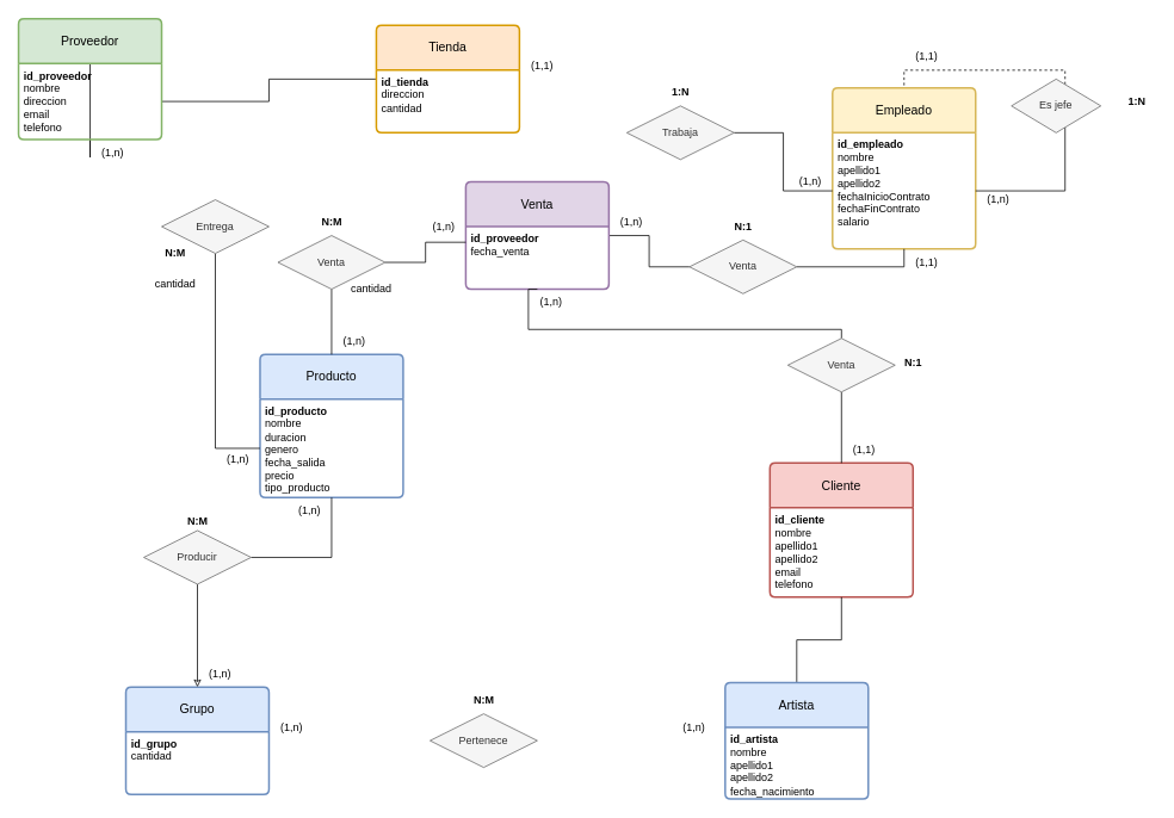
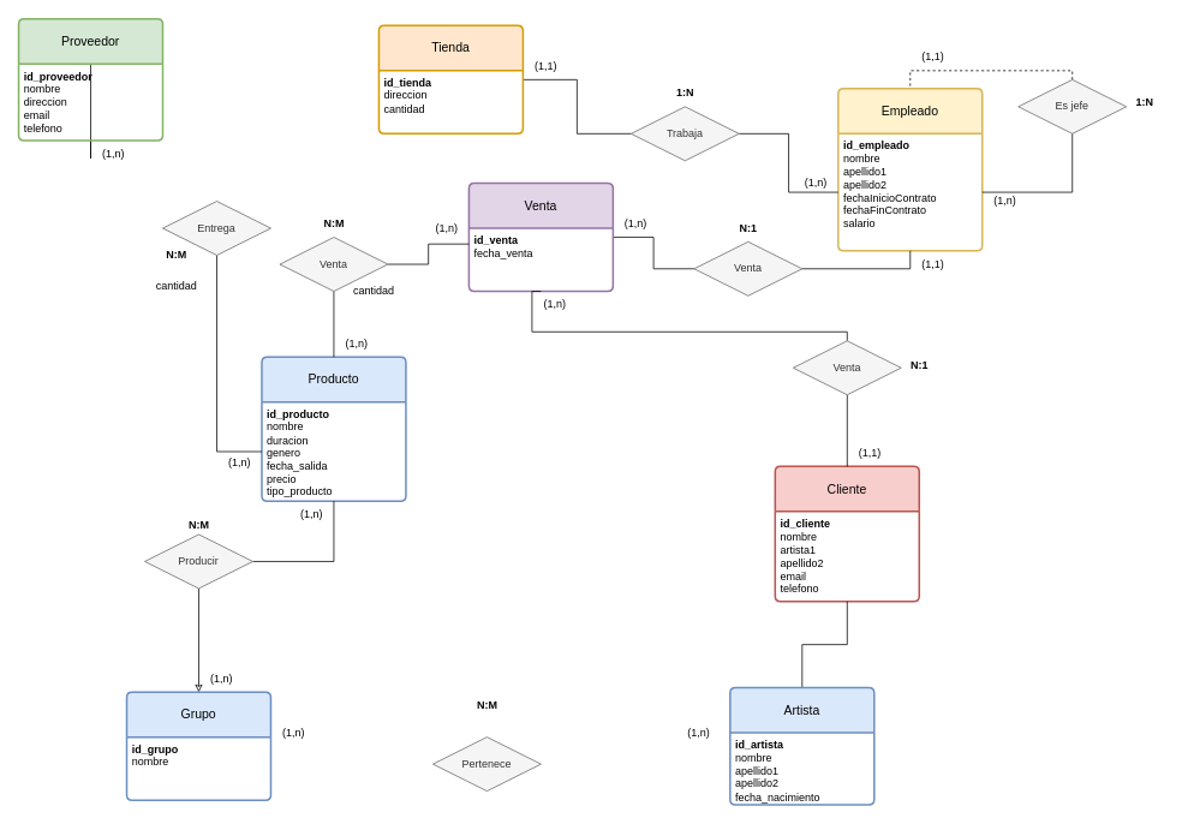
  <mxCell id="0" />
  <mxCell id="1" parent="0" />
  <mxCell id="2" value="Empleado" style="swimlane;childLayout=stackLayout;horizontal=1;startSize=50;horizontalStack=0;rounded=1;fontSize=14;fontStyle=0;strokeWidth=2;resizeParent=0;resizeLast=1;shadow=0;dashed=0;align=center;arcSize=4;whiteSpace=wrap;html=1;fillColor=#fff2cc;strokeColor=#d6b656;" vertex="1" parent="1"><mxGeometry x="930" y="98" width="160" height="180" as="geometry" /></mxCell>
  <mxCell id="3" value="&lt;b&gt;id_empleado&lt;br&gt;&lt;/b&gt;nombre&lt;br&gt;apellido1&lt;br&gt;apellido2&lt;br&gt;fechaInicioContrato&lt;br&gt;fechaFinContrato&lt;br&gt;salario" style="align=left;strokeColor=none;fillColor=none;spacingLeft=4;fontSize=12;verticalAlign=top;resizable=0;rotatable=0;part=1;html=1;" vertex="1" parent="2"><mxGeometry y="50" width="160" height="130" as="geometry" /></mxCell>
- <mxCell id="4" style="edgeStyle=orthogonalEdgeStyle;rounded=0;orthogonalLoop=1;jettySize=auto;html=1;endArrow=none;endFill=0;" edge="1" parent="1" source="5" target="11"><mxGeometry relative="1" as="geometry" /></mxCell>
+ <mxCell id="4" style="edgeStyle=orthogonalEdgeStyle;rounded=0;orthogonalLoop=1;jettySize=auto;html=1;entryX=0;entryY=0.5;entryDx=0;entryDy=0;endArrow=none;endFill=0;" edge="1" parent="1" source="5" target="38"><mxGeometry relative="1" as="geometry" /></mxCell>
  <mxCell id="5" value="Tienda" style="swimlane;childLayout=stackLayout;horizontal=1;startSize=50;horizontalStack=0;rounded=1;fontSize=14;fontStyle=0;strokeWidth=2;resizeParent=0;resizeLast=1;shadow=0;dashed=0;align=center;arcSize=4;whiteSpace=wrap;html=1;fillColor=#ffe6cc;strokeColor=#d79b00;" vertex="1" parent="1"><mxGeometry x="420" y="28" width="160" height="120" as="geometry" /></mxCell>
  <mxCell id="6" value="&lt;b&gt;id_tienda&lt;br&gt;&lt;/b&gt;direccion&lt;br&gt;cantidad&lt;div&gt;&lt;br/&gt;&lt;/div&gt;" style="align=left;strokeColor=none;fillColor=none;spacingLeft=4;fontSize=12;verticalAlign=top;resizable=0;rotatable=0;part=1;html=1;" vertex="1" parent="5"><mxGeometry y="50" width="160" height="70" as="geometry" /></mxCell>
  <mxCell id="7" value="Cliente" style="swimlane;childLayout=stackLayout;horizontal=1;startSize=50;horizontalStack=0;rounded=1;fontSize=14;fontStyle=0;strokeWidth=2;resizeParent=0;resizeLast=1;shadow=0;dashed=0;align=center;arcSize=4;whiteSpace=wrap;html=1;fillColor=#f8cecc;strokeColor=#b85450;" vertex="1" parent="1"><mxGeometry x="860" y="517.5" width="160" height="150" as="geometry" /></mxCell>
- <mxCell id="8" value="&lt;b style=&quot;border-color: var(--border-color);&quot;&gt;id_cliente&lt;br style=&quot;border-color: var(--border-color);&quot;&gt;&lt;/b&gt;nombre&lt;br style=&quot;border-color: var(--border-color);&quot;&gt;apellido1&lt;br style=&quot;border-color: var(--border-color);&quot;&gt;apellido2&lt;br&gt;email&lt;br&gt;telefono" style="align=left;strokeColor=none;fillColor=none;spacingLeft=4;fontSize=12;verticalAlign=top;resizable=0;rotatable=0;part=1;html=1;" vertex="1" parent="7"><mxGeometry y="50" width="160" height="100" as="geometry" /></mxCell>
+ <mxCell id="8" value="&lt;b style=&quot;border-color: var(--border-color);&quot;&gt;id_cliente&lt;br style=&quot;border-color: var(--border-color);&quot;&gt;&lt;/b&gt;nombre&lt;br style=&quot;border-color: var(--border-color);&quot;&gt;artista1&lt;br style=&quot;border-color: var(--border-color);&quot;&gt;apellido2&lt;br&gt;email&lt;br&gt;telefono" style="align=left;strokeColor=none;fillColor=none;spacingLeft=4;fontSize=12;verticalAlign=top;resizable=0;rotatable=0;part=1;html=1;" vertex="1" parent="7"><mxGeometry y="50" width="160" height="100" as="geometry" /></mxCell>
  <mxCell id="9" style="edgeStyle=orthogonalEdgeStyle;rounded=0;orthogonalLoop=1;jettySize=auto;html=1;endArrow=none;endFill=0;" edge="1" parent="1" source="10" target="11"><mxGeometry relative="1" as="geometry" /></mxCell>
  <mxCell id="10" value="Proveedor" style="swimlane;childLayout=stackLayout;horizontal=1;startSize=50;horizontalStack=0;rounded=1;fontSize=14;fontStyle=0;strokeWidth=2;resizeParent=0;resizeLast=1;shadow=0;dashed=0;align=center;arcSize=4;whiteSpace=wrap;html=1;fillColor=#d5e8d4;strokeColor=#82b366;" vertex="1" parent="1"><mxGeometry x="20" y="20.5" width="160" height="135" as="geometry" /></mxCell>
  <mxCell id="11" value="&lt;b&gt;id_proveedor&lt;br&gt;&lt;/b&gt;nombre&lt;br&gt;direccion&lt;br&gt;email&lt;br&gt;telefono" style="align=left;strokeColor=none;fillColor=none;spacingLeft=4;fontSize=12;verticalAlign=top;resizable=0;rotatable=0;part=1;html=1;" vertex="1" parent="10"><mxGeometry y="50" width="160" height="85" as="geometry" /></mxCell>
  <mxCell id="12" value="Producto" style="swimlane;childLayout=stackLayout;horizontal=1;startSize=50;horizontalStack=0;rounded=1;fontSize=14;fontStyle=0;strokeWidth=2;resizeParent=0;resizeLast=1;shadow=0;dashed=0;align=center;arcSize=4;whiteSpace=wrap;html=1;fillColor=#dae8fc;strokeColor=#6c8ebf;" vertex="1" parent="1"><mxGeometry x="290" y="396" width="160" height="160" as="geometry" /></mxCell>
  <mxCell id="13" value="&lt;b&gt;id_producto&lt;/b&gt;&lt;br&gt;nombre&lt;br&gt;duracion&lt;br&gt;genero&lt;br&gt;fecha_salida&lt;br&gt;precio&lt;br&gt;tipo_producto" style="align=left;strokeColor=none;fillColor=none;spacingLeft=4;fontSize=12;verticalAlign=top;resizable=0;rotatable=0;part=1;html=1;" vertex="1" parent="12"><mxGeometry y="50" width="160" height="110" as="geometry" /></mxCell>
  <mxCell id="14" style="edgeStyle=orthogonalEdgeStyle;rounded=0;orthogonalLoop=1;jettySize=auto;html=1;strokeColor=default;endArrow=none;endFill=0;" edge="1" parent="1" source="15" target="8"><mxGeometry relative="1" as="geometry" /></mxCell>
  <mxCell id="15" value="Artista" style="swimlane;childLayout=stackLayout;horizontal=1;startSize=50;horizontalStack=0;rounded=1;fontSize=14;fontStyle=0;strokeWidth=2;resizeParent=0;resizeLast=1;shadow=0;dashed=0;align=center;arcSize=4;whiteSpace=wrap;html=1;fillColor=#dae8fc;strokeColor=#6c8ebf;" vertex="1" parent="1"><mxGeometry x="810" y="763" width="160" height="130" as="geometry" /></mxCell>
  <mxCell id="16" value="&lt;b&gt;id_artista&lt;/b&gt;&lt;br&gt;nombre&lt;br&gt;apellido1&lt;br&gt;apellido2&lt;br&gt;fecha_nacimiento" style="align=left;strokeColor=none;fillColor=none;spacingLeft=4;fontSize=12;verticalAlign=top;resizable=0;rotatable=0;part=1;html=1;" vertex="1" parent="15"><mxGeometry y="50" width="160" height="80" as="geometry" /></mxCell>
  <mxCell id="17" value="Grupo" style="swimlane;childLayout=stackLayout;horizontal=1;startSize=50;horizontalStack=0;rounded=1;fontSize=14;fontStyle=0;strokeWidth=2;resizeParent=0;resizeLast=1;shadow=0;dashed=0;align=center;arcSize=4;whiteSpace=wrap;html=1;fillColor=#dae8fc;strokeColor=#6c8ebf;" vertex="1" parent="1"><mxGeometry x="140" y="768" width="160" height="120" as="geometry" /></mxCell>
- <mxCell id="18" value="&lt;b&gt;id_grupo&lt;br&gt;&lt;/b&gt;cantidad" style="align=left;strokeColor=none;fillColor=none;spacingLeft=4;fontSize=12;verticalAlign=top;resizable=0;rotatable=0;part=1;html=1;" vertex="1" parent="17"><mxGeometry y="50" width="160" height="70" as="geometry" /></mxCell>
- <mxCell id="19" value="Pertenece" style="shape=rhombus;perimeter=rhombusPerimeter;whiteSpace=wrap;html=1;align=center;fillColor=#f5f5f5;fontColor=#333333;strokeColor=#666666;" vertex="1" parent="1"><mxGeometry x="480" y="798" width="120" height="60" as="geometry" /></mxCell>
+ <mxCell id="18" value="&lt;b&gt;id_grupo&lt;br&gt;&lt;/b&gt;nombre" style="align=left;strokeColor=none;fillColor=none;spacingLeft=4;fontSize=12;verticalAlign=top;resizable=0;rotatable=0;part=1;html=1;" vertex="1" parent="17"><mxGeometry y="50" width="160" height="70" as="geometry" /></mxCell>
+ <mxCell id="19" value="Pertenece" style="shape=rhombus;perimeter=rhombusPerimeter;whiteSpace=wrap;html=1;align=center;fillColor=#f5f5f5;fontColor=#333333;strokeColor=#666666;" vertex="1" parent="1"><mxGeometry x="480" y="818" width="120" height="60" as="geometry" /></mxCell>
  <mxCell id="20" value="(1,n)" style="text;html=1;align=center;verticalAlign=middle;resizable=0;points=[];autosize=1;strokeColor=none;fillColor=none;" vertex="1" parent="1"><mxGeometry x="750" y="798" width="50" height="30" as="geometry" /></mxCell>
  <mxCell id="21" value="(1,n)" style="text;html=1;align=center;verticalAlign=middle;resizable=0;points=[];autosize=1;strokeColor=none;fillColor=none;" vertex="1" parent="1"><mxGeometry x="300" y="798" width="50" height="30" as="geometry" /></mxCell>
  <mxCell id="22" value="&lt;b&gt;N:M&lt;/b&gt;" style="text;html=1;align=center;verticalAlign=middle;resizable=0;points=[];autosize=1;strokeColor=none;fillColor=none;" vertex="1" parent="1"><mxGeometry x="515" y="768" width="50" height="30" as="geometry" /></mxCell>
  <mxCell id="23" style="edgeStyle=orthogonalEdgeStyle;rounded=0;orthogonalLoop=1;jettySize=auto;html=1;endArrow=none;endFill=0;" edge="1" parent="1" source="25" target="13"><mxGeometry relative="1" as="geometry" /></mxCell>
  <mxCell id="24" style="edgeStyle=orthogonalEdgeStyle;rounded=0;orthogonalLoop=1;jettySize=auto;html=1;entryX=0.5;entryY=0;entryDx=0;entryDy=0;endArrow=classic;endFill=0;" edge="1" parent="1" source="25" target="17"><mxGeometry relative="1" as="geometry" /></mxCell>
  <mxCell id="25" value="Producir" style="shape=rhombus;perimeter=rhombusPerimeter;whiteSpace=wrap;html=1;align=center;fillColor=#f5f5f5;fontColor=#333333;strokeColor=#666666;" vertex="1" parent="1"><mxGeometry x="160" y="593" width="120" height="60" as="geometry" /></mxCell>
  <mxCell id="26" value="(1,n)" style="text;html=1;align=center;verticalAlign=middle;resizable=0;points=[];autosize=1;strokeColor=none;fillColor=none;" vertex="1" parent="1"><mxGeometry x="320" y="556" width="50" height="30" as="geometry" /></mxCell>
  <mxCell id="27" value="(1,n)" style="text;html=1;align=center;verticalAlign=middle;resizable=0;points=[];autosize=1;strokeColor=none;fillColor=none;" vertex="1" parent="1"><mxGeometry x="220" y="738" width="50" height="30" as="geometry" /></mxCell>
  <mxCell id="28" value="&lt;b&gt;N:M&lt;/b&gt;" style="text;html=1;align=center;verticalAlign=middle;resizable=0;points=[];autosize=1;strokeColor=none;fillColor=none;" vertex="1" parent="1"><mxGeometry x="195" y="568" width="50" height="30" as="geometry" /></mxCell>
  <mxCell id="29" style="edgeStyle=orthogonalEdgeStyle;rounded=0;orthogonalLoop=1;jettySize=auto;html=1;entryX=0;entryY=0.5;entryDx=0;entryDy=0;endArrow=none;endFill=0;" edge="1" parent="1" source="30" target="13"><mxGeometry relative="1" as="geometry" /></mxCell>
  <mxCell id="30" value="Entrega" style="shape=rhombus;perimeter=rhombusPerimeter;whiteSpace=wrap;html=1;align=center;fillColor=#f5f5f5;fontColor=#333333;strokeColor=#666666;" vertex="1" parent="1"><mxGeometry x="180" y="223" width="120" height="60" as="geometry" /></mxCell>
  <mxCell id="31" value="(1,n)" style="text;html=1;align=center;verticalAlign=middle;resizable=0;points=[];autosize=1;strokeColor=none;fillColor=none;" vertex="1" parent="1"><mxGeometry x="100" y="155.5" width="50" height="30" as="geometry" /></mxCell>
  <mxCell id="32" value="(1,n)" style="text;html=1;align=center;verticalAlign=middle;resizable=0;points=[];autosize=1;strokeColor=none;fillColor=none;" vertex="1" parent="1"><mxGeometry x="240" y="498" width="50" height="30" as="geometry" /></mxCell>
  <mxCell id="33" value="&lt;b&gt;N:M&lt;/b&gt;" style="text;html=1;align=center;verticalAlign=middle;resizable=0;points=[];autosize=1;strokeColor=none;fillColor=none;" vertex="1" parent="1"><mxGeometry x="170" y="268" width="50" height="30" as="geometry" /></mxCell>
  <mxCell id="34" style="edgeStyle=orthogonalEdgeStyle;rounded=0;orthogonalLoop=1;jettySize=auto;html=1;entryX=0.5;entryY=0;entryDx=0;entryDy=0;endArrow=none;endFill=0;exitX=0.5;exitY=1;exitDx=0;exitDy=0;" edge="1" parent="1" source="46" target="7"><mxGeometry relative="1" as="geometry"><mxPoint x="1090" y="413" as="sourcePoint" /></mxGeometry></mxCell>
  <mxCell id="35" value="(1,n)" style="text;html=1;align=center;verticalAlign=middle;resizable=0;points=[];autosize=1;strokeColor=none;fillColor=none;" vertex="1" parent="1"><mxGeometry x="680" y="233" width="50" height="30" as="geometry" /></mxCell>
  <mxCell id="36" value="(1,n)" style="text;html=1;align=center;verticalAlign=middle;resizable=0;points=[];autosize=1;strokeColor=none;fillColor=none;" vertex="1" parent="1"><mxGeometry x="590" y="323" width="50" height="30" as="geometry" /></mxCell>
  <mxCell id="37" style="edgeStyle=orthogonalEdgeStyle;rounded=0;orthogonalLoop=1;jettySize=auto;html=1;entryX=0;entryY=0.5;entryDx=0;entryDy=0;endArrow=none;endFill=0;" edge="1" parent="1" source="38" target="3"><mxGeometry relative="1" as="geometry" /></mxCell>
  <mxCell id="38" value="Trabaja" style="shape=rhombus;perimeter=rhombusPerimeter;whiteSpace=wrap;html=1;align=center;fillColor=#f5f5f5;fontColor=#333333;strokeColor=#666666;" vertex="1" parent="1"><mxGeometry x="700" y="118" width="120" height="60" as="geometry" /></mxCell>
  <mxCell id="39" value="(1,n)" style="text;html=1;align=center;verticalAlign=middle;resizable=0;points=[];autosize=1;strokeColor=none;fillColor=none;" vertex="1" parent="1"><mxGeometry x="880" y="188" width="50" height="30" as="geometry" /></mxCell>
  <mxCell id="40" value="(1,1)" style="text;html=1;align=center;verticalAlign=middle;resizable=0;points=[];autosize=1;strokeColor=none;fillColor=none;" vertex="1" parent="1"><mxGeometry x="580" y="58" width="50" height="30" as="geometry" /></mxCell>
  <mxCell id="41" value="&lt;b&gt;1:N&lt;/b&gt;" style="text;html=1;align=center;verticalAlign=middle;resizable=0;points=[];autosize=1;strokeColor=none;fillColor=none;" vertex="1" parent="1"><mxGeometry x="740" y="88" width="40" height="30" as="geometry" /></mxCell>
  <mxCell id="42" style="edgeStyle=orthogonalEdgeStyle;rounded=0;orthogonalLoop=1;jettySize=auto;html=1;entryX=0;entryY=0.5;entryDx=0;entryDy=0;endArrow=none;endFill=0;" edge="1" parent="1" source="43" target="50"><mxGeometry relative="1" as="geometry" /></mxCell>
  <mxCell id="43" value="Venta" style="swimlane;childLayout=stackLayout;horizontal=1;startSize=50;horizontalStack=0;rounded=1;fontSize=14;fontStyle=0;strokeWidth=2;resizeParent=0;resizeLast=1;shadow=0;dashed=0;align=center;arcSize=4;whiteSpace=wrap;html=1;fillColor=#e1d5e7;strokeColor=#9673a6;" vertex="1" parent="1"><mxGeometry x="520" y="203" width="160" height="120" as="geometry" /></mxCell>
- <mxCell id="44" value="&lt;b&gt;id_proveedor&lt;br&gt;&lt;/b&gt;fecha_venta&lt;br&gt;" style="align=left;strokeColor=none;fillColor=none;spacingLeft=4;fontSize=12;verticalAlign=top;resizable=0;rotatable=0;part=1;html=1;" vertex="1" parent="43"><mxGeometry y="50" width="160" height="70" as="geometry" /></mxCell>
+ <mxCell id="44" value="&lt;b&gt;id_venta&lt;br&gt;&lt;/b&gt;fecha_venta&lt;br&gt;" style="align=left;strokeColor=none;fillColor=none;spacingLeft=4;fontSize=12;verticalAlign=top;resizable=0;rotatable=0;part=1;html=1;" vertex="1" parent="43"><mxGeometry y="50" width="160" height="70" as="geometry" /></mxCell>
  <mxCell id="45" style="edgeStyle=orthogonalEdgeStyle;rounded=0;orthogonalLoop=1;jettySize=auto;html=1;entryX=0.5;entryY=1;entryDx=0;entryDy=0;endArrow=none;endFill=0;" edge="1" parent="1" source="46" target="44"><mxGeometry relative="1" as="geometry"><Array as="points"><mxPoint x="940" y="368" /><mxPoint x="590" y="368" /></Array></mxGeometry></mxCell>
  <mxCell id="46" value="Venta" style="shape=rhombus;perimeter=rhombusPerimeter;whiteSpace=wrap;html=1;align=center;fillColor=#f5f5f5;fontColor=#333333;strokeColor=#666666;" vertex="1" parent="1"><mxGeometry x="880" y="378" width="120" height="60" as="geometry" /></mxCell>
  <mxCell id="47" value="(1,1)" style="text;html=1;align=center;verticalAlign=middle;resizable=0;points=[];autosize=1;strokeColor=none;fillColor=none;" vertex="1" parent="1"><mxGeometry x="940" y="487.5" width="50" height="30" as="geometry" /></mxCell>
  <mxCell id="48" value="&lt;b&gt;N:1&lt;/b&gt;" style="text;html=1;align=center;verticalAlign=middle;resizable=0;points=[];autosize=1;strokeColor=none;fillColor=none;" vertex="1" parent="1"><mxGeometry x="1000" y="390.5" width="40" height="30" as="geometry" /></mxCell>
  <mxCell id="49" style="edgeStyle=orthogonalEdgeStyle;rounded=0;orthogonalLoop=1;jettySize=auto;html=1;entryX=0.5;entryY=1;entryDx=0;entryDy=0;endArrow=none;endFill=0;" edge="1" parent="1" source="50" target="3"><mxGeometry relative="1" as="geometry"><Array as="points"><mxPoint x="1010" y="298" /></Array></mxGeometry></mxCell>
  <mxCell id="50" value="Venta" style="shape=rhombus;perimeter=rhombusPerimeter;whiteSpace=wrap;html=1;align=center;fillColor=#f5f5f5;fontColor=#333333;strokeColor=#666666;" vertex="1" parent="1"><mxGeometry x="770" y="268" width="120" height="60" as="geometry" /></mxCell>
  <mxCell id="51" value="(1,1)" style="text;html=1;align=center;verticalAlign=middle;resizable=0;points=[];autosize=1;strokeColor=none;fillColor=none;" vertex="1" parent="1"><mxGeometry x="1010" y="278" width="50" height="30" as="geometry" /></mxCell>
  <mxCell id="52" style="edgeStyle=orthogonalEdgeStyle;rounded=0;orthogonalLoop=1;jettySize=auto;html=1;entryX=0.5;entryY=0;entryDx=0;entryDy=0;endArrow=none;endFill=0;" edge="1" parent="1" source="54" target="12"><mxGeometry relative="1" as="geometry" /></mxCell>
  <mxCell id="53" style="edgeStyle=orthogonalEdgeStyle;rounded=0;orthogonalLoop=1;jettySize=auto;html=1;entryX=0;entryY=0.25;entryDx=0;entryDy=0;endArrow=none;endFill=0;" edge="1" parent="1" source="54" target="44"><mxGeometry relative="1" as="geometry" /></mxCell>
  <mxCell id="54" value="Venta" style="shape=rhombus;perimeter=rhombusPerimeter;whiteSpace=wrap;html=1;align=center;fillColor=#f5f5f5;fontColor=#333333;strokeColor=#666666;" vertex="1" parent="1"><mxGeometry x="310" y="263" width="120" height="60" as="geometry" /></mxCell>
  <mxCell id="55" value="(1,n)" style="text;html=1;align=center;verticalAlign=middle;resizable=0;points=[];autosize=1;strokeColor=none;fillColor=none;" vertex="1" parent="1"><mxGeometry x="370" y="366" width="50" height="30" as="geometry" /></mxCell>
  <mxCell id="56" value="(1,n)" style="text;html=1;align=center;verticalAlign=middle;resizable=0;points=[];autosize=1;strokeColor=none;fillColor=none;" vertex="1" parent="1"><mxGeometry x="470" y="238" width="50" height="30" as="geometry" /></mxCell>
  <mxCell id="57" value="&lt;b&gt;N:M&lt;/b&gt;" style="text;html=1;align=center;verticalAlign=middle;resizable=0;points=[];autosize=1;strokeColor=none;fillColor=none;" vertex="1" parent="1"><mxGeometry x="345" y="233" width="50" height="30" as="geometry" /></mxCell>
  <mxCell id="58" value="cantidad" style="text;html=1;align=center;verticalAlign=middle;resizable=0;points=[];autosize=1;strokeColor=none;fillColor=none;" vertex="1" parent="1"><mxGeometry x="379" y="308" width="70" height="30" as="geometry" /></mxCell>
  <mxCell id="59" style="edgeStyle=orthogonalEdgeStyle;rounded=0;orthogonalLoop=1;jettySize=auto;html=1;entryX=0.5;entryY=0;entryDx=0;entryDy=0;endArrow=none;endFill=0;dashed=1;" edge="1" parent="1" source="61" target="2"><mxGeometry relative="1" as="geometry"><Array as="points"><mxPoint x="1190" y="78" /><mxPoint x="1010" y="78" /></Array></mxGeometry></mxCell>
  <mxCell id="60" style="edgeStyle=orthogonalEdgeStyle;rounded=0;orthogonalLoop=1;jettySize=auto;html=1;entryX=1;entryY=0.5;entryDx=0;entryDy=0;endArrow=none;endFill=0;" edge="1" parent="1" source="61" target="3"><mxGeometry relative="1" as="geometry"><Array as="points"><mxPoint x="1190" y="213" /></Array></mxGeometry></mxCell>
- <mxCell id="61" value="Es jefe" style="shape=rhombus;perimeter=rhombusPerimeter;whiteSpace=wrap;html=1;align=center;fillColor=#f5f5f5;fontColor=#333333;strokeColor=#666666;" vertex="1" parent="1"><mxGeometry x="1130" y="88" width="100" height="60" as="geometry" /></mxCell>
+ <mxCell id="61" value="Es jefe" style="shape=rhombus;perimeter=rhombusPerimeter;whiteSpace=wrap;html=1;align=center;fillColor=#f5f5f5;fontColor=#333333;strokeColor=#666666;" vertex="1" parent="1"><mxGeometry x="1130" y="88" width="120" height="60" as="geometry" /></mxCell>
  <mxCell id="62" value="(1,1)" style="text;html=1;align=center;verticalAlign=middle;resizable=0;points=[];autosize=1;strokeColor=none;fillColor=none;" vertex="1" parent="1"><mxGeometry x="1010" y="48" width="50" height="30" as="geometry" /></mxCell>
  <mxCell id="63" value="(1,n)" style="text;html=1;align=center;verticalAlign=middle;resizable=0;points=[];autosize=1;strokeColor=none;fillColor=none;" vertex="1" parent="1"><mxGeometry x="1090" y="208" width="50" height="30" as="geometry" /></mxCell>
  <mxCell id="64" value="&lt;b&gt;1:N&lt;/b&gt;" style="text;html=1;align=center;verticalAlign=middle;resizable=0;points=[];autosize=1;strokeColor=none;fillColor=none;" vertex="1" parent="1"><mxGeometry x="1250" y="98" width="40" height="30" as="geometry" /></mxCell>
  <mxCell id="65" value="&lt;b&gt;N:1&lt;/b&gt;" style="text;html=1;align=center;verticalAlign=middle;resizable=0;points=[];autosize=1;strokeColor=none;fillColor=none;" vertex="1" parent="1"><mxGeometry x="810" y="238" width="40" height="30" as="geometry" /></mxCell>
  <mxCell id="66" value="cantidad" style="text;html=1;align=center;verticalAlign=middle;resizable=0;points=[];autosize=1;strokeColor=none;fillColor=none;" vertex="1" parent="1"><mxGeometry x="160" y="303" width="70" height="30" as="geometry" /></mxCell>
